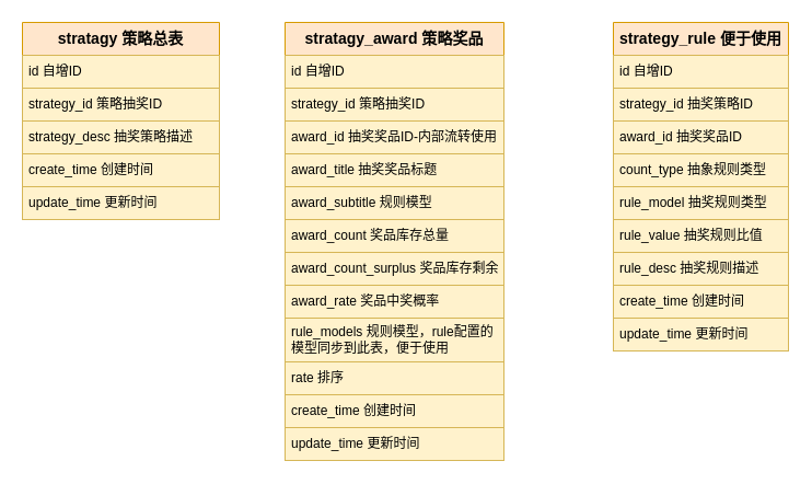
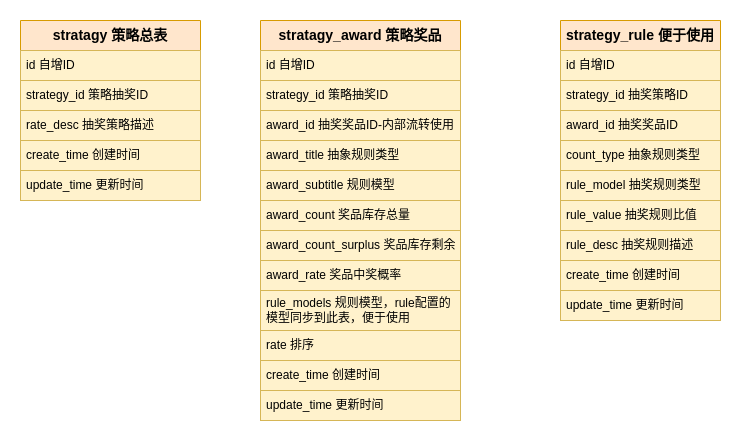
  <mxCell id="0" />
  <mxCell id="1" parent="0" />
  <mxCell id="2" value="&lt;h3&gt;stratagy 策略总表&lt;/h3&gt;" style="swimlane;fontStyle=0;childLayout=stackLayout;horizontal=1;startSize=30;horizontalStack=0;resizeParent=1;resizeParentMax=0;resizeLast=0;collapsible=1;marginBottom=0;whiteSpace=wrap;html=1;fillColor=#ffe6cc;strokeColor=#d79b00;" parent="1" vertex="1"><mxGeometry x="20" y="20" width="180" height="180" as="geometry"><mxRectangle x="100" y="550" width="130" height="30" as="alternateBounds" /></mxGeometry></mxCell>
  <mxCell id="3" value="id 自增ID" style="text;strokeColor=#d6b656;fillColor=#fff2cc;align=left;verticalAlign=middle;spacingLeft=4;spacingRight=4;overflow=hidden;points=[[0,0.5],[1,0.5]];portConstraint=eastwest;rotatable=0;whiteSpace=wrap;html=1;" parent="2" vertex="1"><mxGeometry y="30" width="180" height="30" as="geometry" /></mxCell>
  <mxCell id="4" value="&lt;div&gt;&lt;span style=&quot;background-color: initial;&quot;&gt;strategy_id&amp;nbsp;&lt;/span&gt;&lt;span style=&quot;background-color: initial;&quot;&gt;策略抽奖ID&lt;/span&gt;&lt;/div&gt;" style="text;strokeColor=#d6b656;fillColor=#fff2cc;align=left;verticalAlign=middle;spacingLeft=4;spacingRight=4;overflow=hidden;points=[[0,0.5],[1,0.5]];portConstraint=eastwest;rotatable=0;whiteSpace=wrap;html=1;" parent="2" vertex="1"><mxGeometry y="60" width="180" height="30" as="geometry" /></mxCell>
- <mxCell id="5" value="strategy_desc 抽奖策略描述" style="text;strokeColor=#d6b656;fillColor=#fff2cc;align=left;verticalAlign=middle;spacingLeft=4;spacingRight=4;overflow=hidden;points=[[0,0.5],[1,0.5]];portConstraint=eastwest;rotatable=0;whiteSpace=wrap;html=1;" parent="2" vertex="1"><mxGeometry y="90" width="180" height="30" as="geometry" /></mxCell>
+ <mxCell id="5" value="rate_desc 抽奖策略描述" style="text;strokeColor=#d6b656;fillColor=#fff2cc;align=left;verticalAlign=middle;spacingLeft=4;spacingRight=4;overflow=hidden;points=[[0,0.5],[1,0.5]];portConstraint=eastwest;rotatable=0;whiteSpace=wrap;html=1;" parent="2" vertex="1"><mxGeometry y="90" width="180" height="30" as="geometry" /></mxCell>
  <mxCell id="6" value="create_time 创建时间" style="text;strokeColor=#d6b656;fillColor=#fff2cc;align=left;verticalAlign=middle;spacingLeft=4;spacingRight=4;overflow=hidden;points=[[0,0.5],[1,0.5]];portConstraint=eastwest;rotatable=0;whiteSpace=wrap;html=1;" parent="2" vertex="1"><mxGeometry y="120" width="180" height="30" as="geometry" /></mxCell>
  <mxCell id="7" value="update_time 更新时间" style="text;strokeColor=#d6b656;fillColor=#fff2cc;align=left;verticalAlign=middle;spacingLeft=4;spacingRight=4;overflow=hidden;points=[[0,0.5],[1,0.5]];portConstraint=eastwest;rotatable=0;whiteSpace=wrap;html=1;" parent="2" vertex="1"><mxGeometry y="150" width="180" height="30" as="geometry" /></mxCell>
  <mxCell id="8" value="&lt;h3&gt;stratagy_award 策略奖品&lt;/h3&gt;" style="swimlane;fontStyle=0;childLayout=stackLayout;horizontal=1;startSize=30;horizontalStack=0;resizeParent=1;resizeParentMax=0;resizeLast=0;collapsible=1;marginBottom=0;whiteSpace=wrap;html=1;fillColor=#ffe6cc;strokeColor=#d79b00;" parent="1" vertex="1"><mxGeometry x="260" y="20" width="200" height="400" as="geometry"><mxRectangle x="284" y="550" width="130" height="30" as="alternateBounds" /></mxGeometry></mxCell>
  <mxCell id="9" value="id 自增ID" style="text;strokeColor=#d6b656;fillColor=#fff2cc;align=left;verticalAlign=middle;spacingLeft=4;spacingRight=4;overflow=hidden;points=[[0,0.5],[1,0.5]];portConstraint=eastwest;rotatable=0;whiteSpace=wrap;html=1;" parent="8" vertex="1"><mxGeometry y="30" width="200" height="30" as="geometry" /></mxCell>
  <mxCell id="10" value="&lt;div&gt;&lt;span style=&quot;background-color: initial;&quot;&gt;strategy_id&amp;nbsp;&lt;/span&gt;&lt;span style=&quot;background-color: initial;&quot;&gt;策略抽奖ID&lt;/span&gt;&lt;/div&gt;" style="text;strokeColor=#d6b656;fillColor=#fff2cc;align=left;verticalAlign=middle;spacingLeft=4;spacingRight=4;overflow=hidden;points=[[0,0.5],[1,0.5]];portConstraint=eastwest;rotatable=0;whiteSpace=wrap;html=1;" parent="8" vertex="1"><mxGeometry y="60" width="200" height="30" as="geometry" /></mxCell>
  <mxCell id="11" value="award_id 抽奖奖品ID-内部流转使用" style="text;strokeColor=#d6b656;fillColor=#fff2cc;align=left;verticalAlign=middle;spacingLeft=4;spacingRight=4;overflow=hidden;points=[[0,0.5],[1,0.5]];portConstraint=eastwest;rotatable=0;whiteSpace=wrap;html=1;" parent="8" vertex="1"><mxGeometry y="90" width="200" height="30" as="geometry" /></mxCell>
- <mxCell id="12" value="award_title 抽奖奖品标题" style="text;strokeColor=#d6b656;fillColor=#fff2cc;align=left;verticalAlign=middle;spacingLeft=4;spacingRight=4;overflow=hidden;points=[[0,0.5],[1,0.5]];portConstraint=eastwest;rotatable=0;whiteSpace=wrap;html=1;" parent="8" vertex="1"><mxGeometry y="120" width="200" height="30" as="geometry" /></mxCell>
+ <mxCell id="12" value="award_title 抽象规则类型" style="text;strokeColor=#d6b656;fillColor=#fff2cc;align=left;verticalAlign=middle;spacingLeft=4;spacingRight=4;overflow=hidden;points=[[0,0.5],[1,0.5]];portConstraint=eastwest;rotatable=0;whiteSpace=wrap;html=1;" parent="8" vertex="1"><mxGeometry y="120" width="200" height="30" as="geometry" /></mxCell>
  <mxCell id="13" value="award_subtitle 规则模型" style="text;strokeColor=#d6b656;fillColor=#fff2cc;align=left;verticalAlign=middle;spacingLeft=4;spacingRight=4;overflow=hidden;points=[[0,0.5],[1,0.5]];portConstraint=eastwest;rotatable=0;whiteSpace=wrap;html=1;" parent="8" vertex="1"><mxGeometry y="150" width="200" height="30" as="geometry" /></mxCell>
  <mxCell id="14" value="award_count 奖品库存总量" style="text;strokeColor=#d6b656;fillColor=#fff2cc;align=left;verticalAlign=middle;spacingLeft=4;spacingRight=4;overflow=hidden;points=[[0,0.5],[1,0.5]];portConstraint=eastwest;rotatable=0;whiteSpace=wrap;html=1;" parent="8" vertex="1"><mxGeometry y="180" width="200" height="30" as="geometry" /></mxCell>
  <mxCell id="15" value="award_count_surplus 奖品库存剩余" style="text;strokeColor=#d6b656;fillColor=#fff2cc;align=left;verticalAlign=middle;spacingLeft=4;spacingRight=4;overflow=hidden;points=[[0,0.5],[1,0.5]];portConstraint=eastwest;rotatable=0;whiteSpace=wrap;html=1;" parent="8" vertex="1"><mxGeometry y="210" width="200" height="30" as="geometry" /></mxCell>
  <mxCell id="16" value="award_rate 奖品中奖概率" style="text;strokeColor=#d6b656;fillColor=#fff2cc;align=left;verticalAlign=middle;spacingLeft=4;spacingRight=4;overflow=hidden;points=[[0,0.5],[1,0.5]];portConstraint=eastwest;rotatable=0;whiteSpace=wrap;html=1;" parent="8" vertex="1"><mxGeometry y="240" width="200" height="30" as="geometry" /></mxCell>
  <mxCell id="17" value="rule_models 规则模型，rule配置的模型同步到此表，便于使用" style="text;strokeColor=#d6b656;fillColor=#fff2cc;align=left;verticalAlign=middle;spacingLeft=4;spacingRight=4;overflow=hidden;points=[[0,0.5],[1,0.5]];portConstraint=eastwest;rotatable=0;whiteSpace=wrap;html=1;" vertex="1" parent="8"><mxGeometry y="270" width="200" height="40" as="geometry" /></mxCell>
  <mxCell id="18" value="rate 排序" style="text;strokeColor=#d6b656;fillColor=#fff2cc;align=left;verticalAlign=middle;spacingLeft=4;spacingRight=4;overflow=hidden;points=[[0,0.5],[1,0.5]];portConstraint=eastwest;rotatable=0;whiteSpace=wrap;html=1;" vertex="1" parent="8"><mxGeometry y="310" width="200" height="30" as="geometry" /></mxCell>
  <mxCell id="19" value="create_time 创建时间" style="text;strokeColor=#d6b656;fillColor=#fff2cc;align=left;verticalAlign=middle;spacingLeft=4;spacingRight=4;overflow=hidden;points=[[0,0.5],[1,0.5]];portConstraint=eastwest;rotatable=0;whiteSpace=wrap;html=1;" parent="8" vertex="1"><mxGeometry y="340" width="200" height="30" as="geometry" /></mxCell>
  <mxCell id="20" value="update_time 更新时间" style="text;strokeColor=#d6b656;fillColor=#fff2cc;align=left;verticalAlign=middle;spacingLeft=4;spacingRight=4;overflow=hidden;points=[[0,0.5],[1,0.5]];portConstraint=eastwest;rotatable=0;whiteSpace=wrap;html=1;" parent="8" vertex="1"><mxGeometry y="370" width="200" height="30" as="geometry" /></mxCell>
  <mxCell id="21" value="&lt;h3&gt;strategy_rule&amp;nbsp;便于使用&lt;/h3&gt;" style="swimlane;fontStyle=0;childLayout=stackLayout;horizontal=1;startSize=30;horizontalStack=0;resizeParent=1;resizeParentMax=0;resizeLast=0;collapsible=1;marginBottom=0;whiteSpace=wrap;html=1;fillColor=#ffe6cc;strokeColor=#d79b00;" vertex="1" parent="1"><mxGeometry x="560" y="20" width="160" height="300" as="geometry"><mxRectangle x="330" y="680" width="130" height="30" as="alternateBounds" /></mxGeometry></mxCell>
  <mxCell id="22" value="id 自增ID" style="text;strokeColor=#d6b656;fillColor=#fff2cc;align=left;verticalAlign=middle;spacingLeft=4;spacingRight=4;overflow=hidden;points=[[0,0.5],[1,0.5]];portConstraint=eastwest;rotatable=0;whiteSpace=wrap;html=1;" vertex="1" parent="21"><mxGeometry y="30" width="160" height="30" as="geometry" /></mxCell>
  <mxCell id="23" value="strategy_id 抽奖策略ID" style="text;strokeColor=#d6b656;fillColor=#fff2cc;align=left;verticalAlign=middle;spacingLeft=4;spacingRight=4;overflow=hidden;points=[[0,0.5],[1,0.5]];portConstraint=eastwest;rotatable=0;whiteSpace=wrap;html=1;" vertex="1" parent="21"><mxGeometry y="60" width="160" height="30" as="geometry" /></mxCell>
  <mxCell id="24" value="award_id 抽奖奖品ID" style="text;strokeColor=#d6b656;fillColor=#fff2cc;align=left;verticalAlign=middle;spacingLeft=4;spacingRight=4;overflow=hidden;points=[[0,0.5],[1,0.5]];portConstraint=eastwest;rotatable=0;whiteSpace=wrap;html=1;" vertex="1" parent="21"><mxGeometry y="90" width="160" height="30" as="geometry" /></mxCell>
  <mxCell id="25" value="count_type 抽象规则类型" style="text;strokeColor=#d6b656;fillColor=#fff2cc;align=left;verticalAlign=middle;spacingLeft=4;spacingRight=4;overflow=hidden;points=[[0,0.5],[1,0.5]];portConstraint=eastwest;rotatable=0;whiteSpace=wrap;html=1;" vertex="1" parent="21"><mxGeometry y="120" width="160" height="30" as="geometry" /></mxCell>
  <mxCell id="26" value="rule_model 抽奖规则类型" style="text;strokeColor=#d6b656;fillColor=#fff2cc;align=left;verticalAlign=middle;spacingLeft=4;spacingRight=4;overflow=hidden;points=[[0,0.5],[1,0.5]];portConstraint=eastwest;rotatable=0;whiteSpace=wrap;html=1;" vertex="1" parent="21"><mxGeometry y="150" width="160" height="30" as="geometry" /></mxCell>
  <mxCell id="27" value="rule_value 抽奖规则比值" style="text;strokeColor=#d6b656;fillColor=#fff2cc;align=left;verticalAlign=middle;spacingLeft=4;spacingRight=4;overflow=hidden;points=[[0,0.5],[1,0.5]];portConstraint=eastwest;rotatable=0;whiteSpace=wrap;html=1;" vertex="1" parent="21"><mxGeometry y="180" width="160" height="30" as="geometry" /></mxCell>
  <mxCell id="28" value="rule_desc 抽奖规则描述" style="text;strokeColor=#d6b656;fillColor=#fff2cc;align=left;verticalAlign=middle;spacingLeft=4;spacingRight=4;overflow=hidden;points=[[0,0.5],[1,0.5]];portConstraint=eastwest;rotatable=0;whiteSpace=wrap;html=1;" vertex="1" parent="21"><mxGeometry y="210" width="160" height="30" as="geometry" /></mxCell>
  <mxCell id="29" value="create_time 创建时间" style="text;strokeColor=#d6b656;fillColor=#fff2cc;align=left;verticalAlign=middle;spacingLeft=4;spacingRight=4;overflow=hidden;points=[[0,0.5],[1,0.5]];portConstraint=eastwest;rotatable=0;whiteSpace=wrap;html=1;" vertex="1" parent="21"><mxGeometry y="240" width="160" height="30" as="geometry" /></mxCell>
  <mxCell id="30" value="update_time 更新时间" style="text;strokeColor=#d6b656;fillColor=#fff2cc;align=left;verticalAlign=middle;spacingLeft=4;spacingRight=4;overflow=hidden;points=[[0,0.5],[1,0.5]];portConstraint=eastwest;rotatable=0;whiteSpace=wrap;html=1;" vertex="1" parent="21"><mxGeometry y="270" width="160" height="30" as="geometry" /></mxCell>
